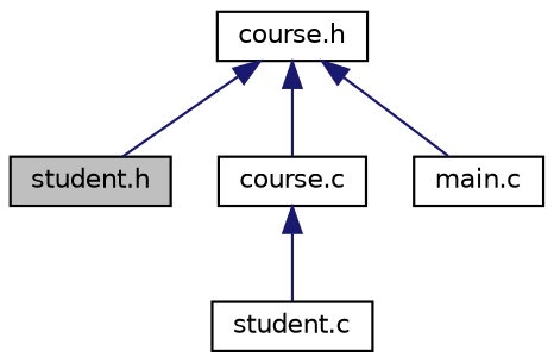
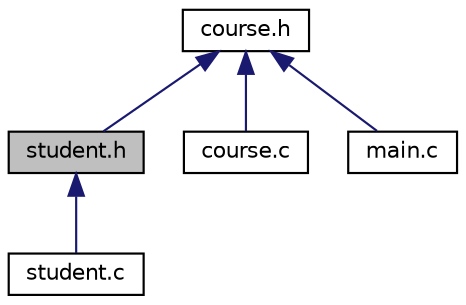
  digraph {
    node [color=black fillcolor=white fontname=Helvetica fontsize=10 shape=record style=filled]
    edge [color=midnightblue dir=back fontname=Helvetica fontsize=10 labelfontname=Helvetica labelfontsize=10 style=solid]
    n1 [fillcolor=grey75 fontcolor=black height=0.2 label="student.h" width=0.4]
    n2 [height=0.2 label="student.c" width=0.4]
    n3 [height=0.2 label="course.h" width=0.4]
    n4 [height=0.2 label="course.c" width=0.4]
    n5 [height=0.2 label="main.c" width=0.4]
-   n4 -> n2
+   n1 -> n2
    n3 -> n1
    n3 -> n4
    n3 -> n5
  }
